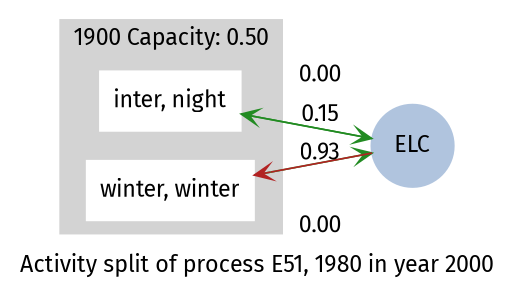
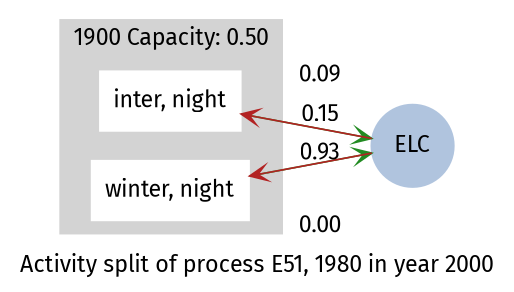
  strict digraph {
    compound=True
    concentrate=True
    fontname="Fira Sans"
    label="Activity split of process E51, 1980 in year 2000"
    rankdir=LR
    splines=False
    node [color=white fontname="Fira Sans" shape=box style=filled]
    edge [arrowhead=vee color=forestgreen fontname="Fira Sans"]
    "inter, night"
-   "winter, night" [label="winter, winter"]
+   "winter, night"
    ELC [color=lightsteelblue fontcolor=black shape=circle]
    subgraph cluster_1 {
      color=lightgrey
      label="1900 Capacity: 0.50"
      rank=same
      style=filled
      "inter, night"
      "winter, night"
    }
    subgraph sub_2 {
      ELC
    }
    subgraph sub_3 {
      "inter, night"
      "winter, night"
      ELC
    }
    subgraph sub_4 {
      "inter, night"
      "winter, night"
      ELC
    }
-   "inter, night" -> ELC [label=0.00]
+   "inter, night" -> ELC [label=0.09]
    "winter, night" -> ELC [label=0.00]
-   ELC -> "inter, night" [label=0.15]
+   ELC -> "inter, night" [color=firebrick label=0.15]
    ELC -> "winter, night" [color=firebrick label=0.93]
  }
